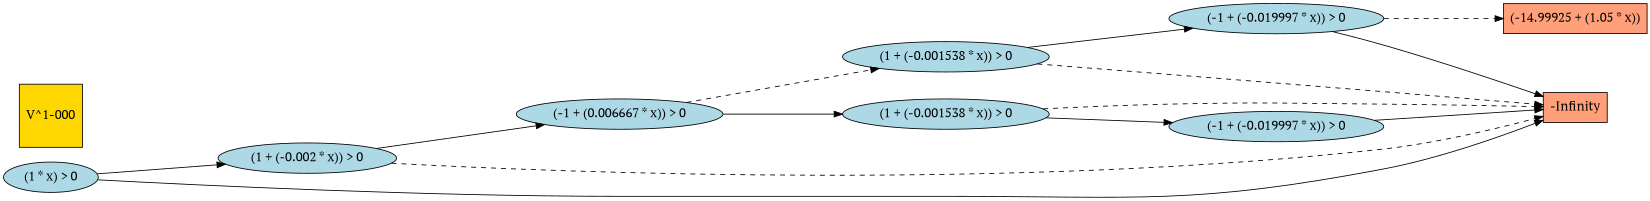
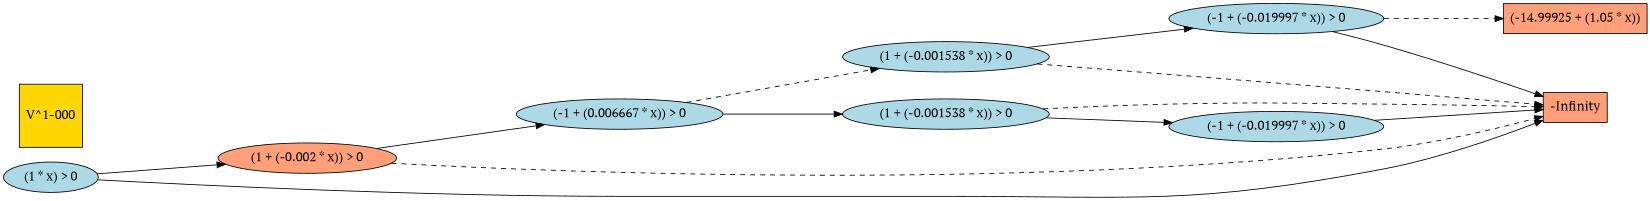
  digraph {
    fontname="PT Serif"
    fontsize=16
    rankdir=LR
    ranksep=2.00
    node [color=black fillcolor=lightblue fontname="PT Serif" fontsize=16 shape=ellipse style=filled]
    edge [color=black fontname="PT Serif" style=solid]
    n1 [label="(1 * x) > 0"]
-   n2 [label="(1 + (-0.002 * x)) > 0"]
+   n2 [fillcolor=lightsalmon label="(1 + (-0.002 * x)) > 0"]
    n3 [fillcolor=lightsalmon label="-Infinity" shape=box]
    n4 [label="(-1 + (0.006667 * x)) > 0"]
    n5 [fillcolor=lightsalmon label="(-14.99925 + (1.05 * x))" shape=box]
    n6 [label="(1 + (-0.001538 * x)) > 0"]
    n7 [label="(1 + (-0.001538 * x)) > 0"]
    n8 [label="(-1 + (-0.019997 * x)) > 0"]
    n9 [label="(-1 + (-0.019997 * x)) > 0"]
    n10 [fillcolor=gold1 label="V^1-000" shape=square]
    n1 -> n2
    n1 -> n3
    n2 -> n3 [style=dashed]
    n2 -> n4
    n4 -> n6 [style=dashed]
    n4 -> n7
    n6 -> n3 [style=dashed]
    n6 -> n8
    n7 -> n3 [style=dashed]
    n7 -> n9
    n8 -> n3
    n8 -> n5 [style=dashed]
    n9 -> n3
  }
